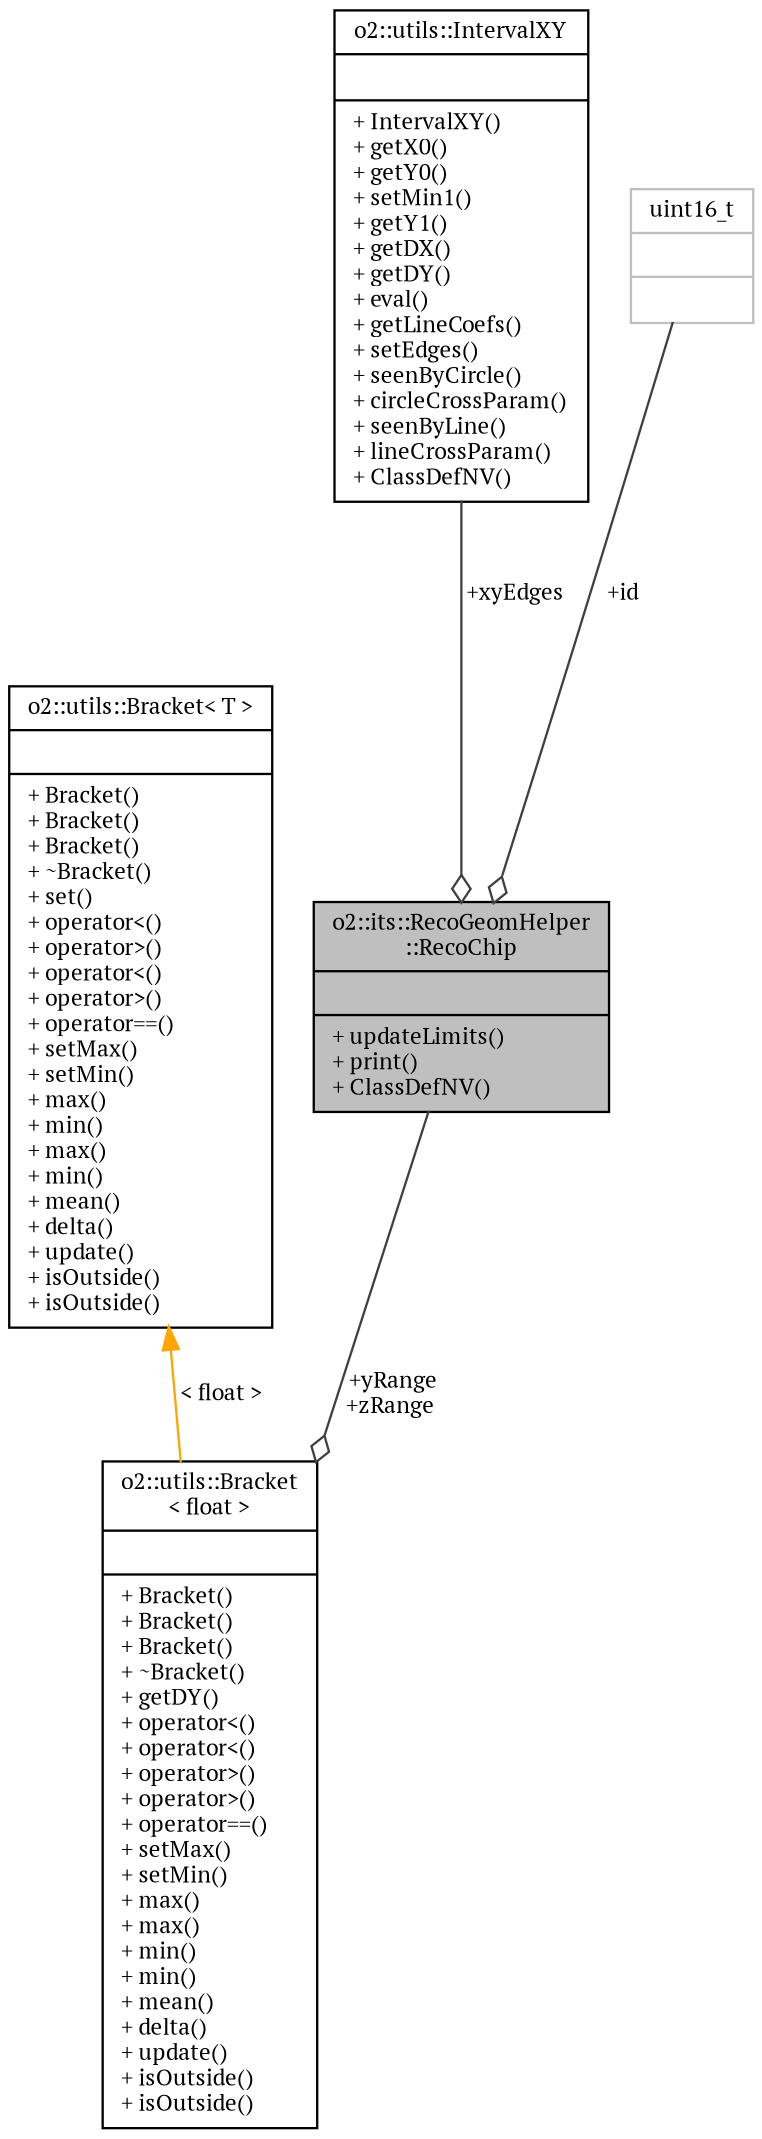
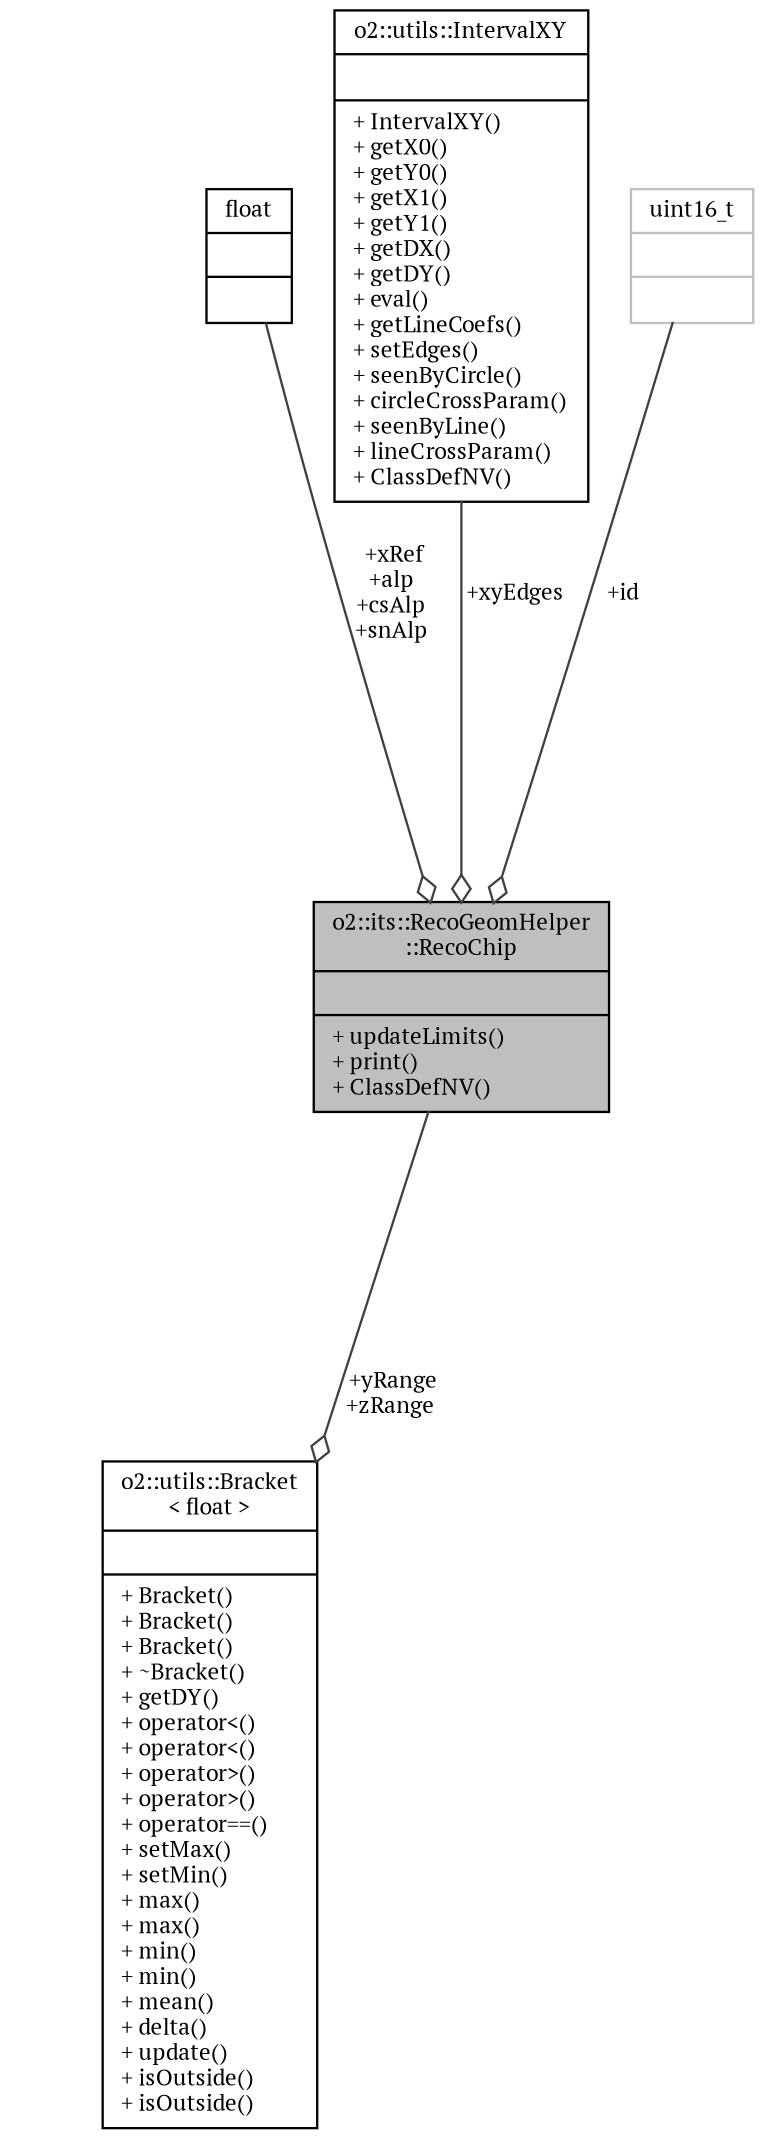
  digraph {
    fontname="PT Serif"
    node [color=black fontname="PT Serif" fontsize=10 shape=record]
    edge [arrowhead=odiamond color=grey25 fontname="PT Serif" fontsize=10 labelfontname=Helvetica labelfontsize=10 style=solid]
    n1 [fillcolor=grey75 fontcolor=black height=0.2 label="{o2::its::RecoGeomHelper\l::RecoChip\n||+ updateLimits()\l+ print()\l+ ClassDefNV()\l}" style=filled width=0.4]
    n2 [height=0.2 label="{o2::utils::Bracket\l\< float \>\n||+ Bracket()\l+ Bracket()\l+ Bracket()\l+ ~Bracket()\l+ getDY()\l+ operator\<()\l+ operator\<()\l+ operator\>()\l+ operator\>()\l+ operator==()\l+ setMax()\l+ setMin()\l+ max()\l+ max()\l+ min()\l+ min()\l+ mean()\l+ delta()\l+ update()\l+ isOutside()\l+ isOutside()\l}" width=0.4]
-   n3 [height=0.2 label="{o2::utils::Bracket\< T \>\n||+ Bracket()\l+ Bracket()\l+ Bracket()\l+ ~Bracket()\l+ set()\l+ operator\<()\l+ operator\>()\l+ operator\<()\l+ operator\>()\l+ operator==()\l+ setMax()\l+ setMin()\l+ max()\l+ min()\l+ max()\l+ min()\l+ mean()\l+ delta()\l+ update()\l+ isOutside()\l+ isOutside()\l}" width=0.4]
-   n5 [height=0.2 label="{o2::utils::IntervalXY\n||+ IntervalXY()\l+ getX0()\l+ getY0()\l+ setMin1()\l+ getY1()\l+ getDX()\l+ getDY()\l+ eval()\l+ getLineCoefs()\l+ setEdges()\l+ seenByCircle()\l+ circleCrossParam()\l+ seenByLine()\l+ lineCrossParam()\l+ ClassDefNV()\l}" width=0.4]
+   n4 [height=0.2 label="{float\n||}" width=0.4]
+   n5 [height=0.2 label="{o2::utils::IntervalXY\n||+ IntervalXY()\l+ getX0()\l+ getY0()\l+ getX1()\l+ getY1()\l+ getDX()\l+ getDY()\l+ eval()\l+ getLineCoefs()\l+ setEdges()\l+ seenByCircle()\l+ circleCrossParam()\l+ seenByLine()\l+ lineCrossParam()\l+ ClassDefNV()\l}" width=0.4]
    n6 [color=grey75 height=0.2 label="{uint16_t\n||}" width=0.4]
    n1 -> n2 [label=" +yRange\n+zRange"]
-   n3 -> n2 [color=orange dir=back label=" \< float \>" arrowhead=""]
+   n4 -> n1 [label=" +xRef\n+alp\n+csAlp\n+snAlp"]
    n5 -> n1 [label=" +xyEdges"]
    n6 -> n1 [label=" +id"]
  }
